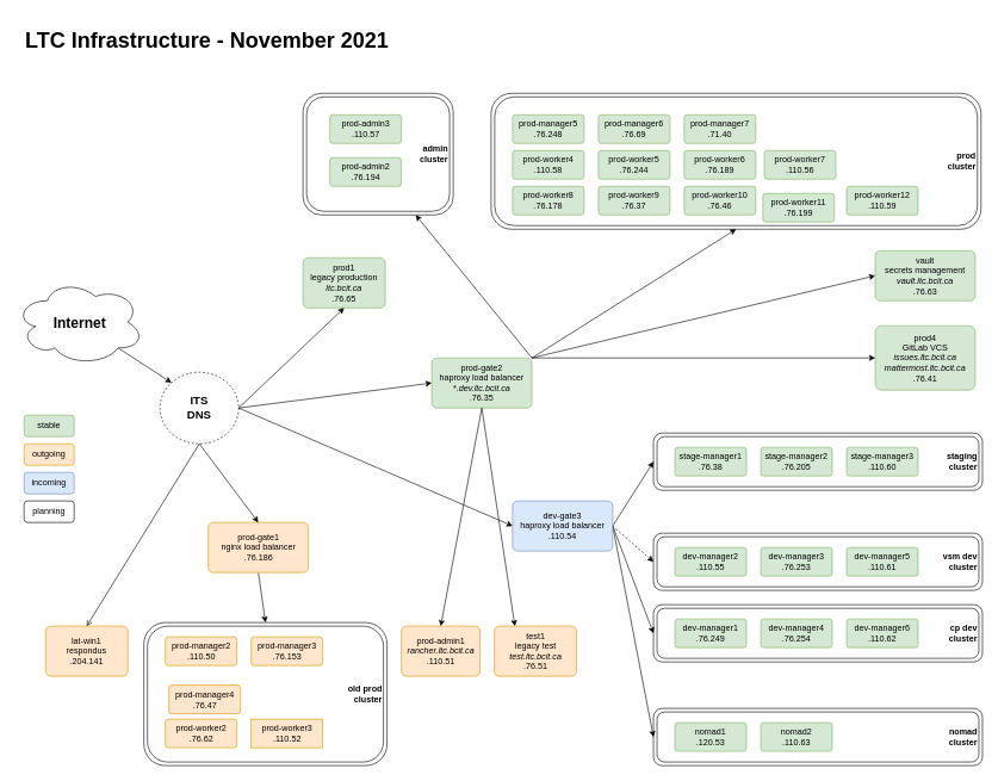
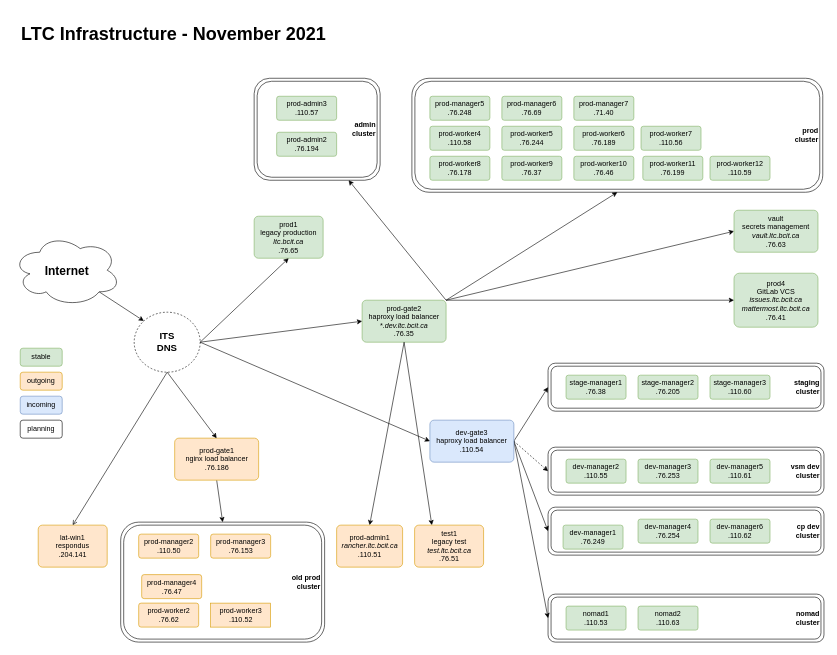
  <mxCell id="0" />
  <mxCell id="1" parent="0" />
  <mxCell id="2" value="&lt;b&gt;cp dev&lt;br&gt;cluster&lt;/b&gt;" style="shape=ext;margin=3;double=1;whiteSpace=wrap;html=1;align=right;fillColor=none;rounded=1;" parent="1" vertex="1"><mxGeometry x="913" y="845" width="460" height="80" as="geometry" /></mxCell>
  <mxCell id="3" value="&lt;b&gt;vsm dev&lt;br&gt;cluster&lt;/b&gt;" style="shape=ext;margin=3;double=1;whiteSpace=wrap;html=1;align=right;fillColor=none;rounded=1;" parent="1" vertex="1"><mxGeometry x="913" y="745" width="460" height="80" as="geometry" /></mxCell>
  <mxCell id="4" value="&lt;b&gt;prod&lt;br&gt;cluster&lt;/b&gt;" style="shape=ext;margin=3;double=1;whiteSpace=wrap;html=1;align=right;fillColor=none;rounded=1;" parent="1" vertex="1"><mxGeometry x="686" y="130" width="685" height="190" as="geometry" /></mxCell>
  <mxCell id="5" value="&lt;b&gt;staging&lt;br&gt;cluster&lt;/b&gt;" style="shape=ext;margin=3;double=1;whiteSpace=wrap;html=1;align=right;fillColor=none;rounded=1;" parent="1" vertex="1"><mxGeometry x="913" y="605" width="460" height="80" as="geometry" /></mxCell>
  <mxCell id="6" style="rounded=0;orthogonalLoop=1;jettySize=auto;html=1;exitX=0.8;exitY=0.8;exitDx=0;exitDy=0;exitPerimeter=0;entryX=0;entryY=0;entryDx=0;entryDy=0;" parent="1" source="7" target="57" edge="1"><mxGeometry relative="1" as="geometry"><mxPoint x="263" y="445" as="targetPoint" /></mxGeometry></mxCell>
  <mxCell id="7" value="&lt;b&gt;&lt;font style=&quot;font-size: 20px&quot;&gt;Internet&lt;/font&gt;&lt;/b&gt;" style="ellipse;shape=cloud;whiteSpace=wrap;html=1;align=center;" parent="1" vertex="1"><mxGeometry x="20.5" y="390" width="180" height="120" as="geometry" /></mxCell>
  <mxCell id="8" style="edgeStyle=none;orthogonalLoop=1;jettySize=auto;html=1;exitX=1;exitY=0;exitDx=0;exitDy=0;entryX=0.75;entryY=1;entryDx=0;entryDy=0;" parent="1" source="12" target="32" edge="1"><mxGeometry relative="1" as="geometry" /></mxCell>
  <mxCell id="9" style="edgeStyle=none;orthogonalLoop=1;jettySize=auto;html=1;exitX=1;exitY=0;exitDx=0;exitDy=0;entryX=0.5;entryY=1;entryDx=0;entryDy=0;" parent="1" source="12" target="4" edge="1"><mxGeometry relative="1" as="geometry" /></mxCell>
  <mxCell id="10" style="edgeStyle=none;orthogonalLoop=1;jettySize=auto;html=1;exitX=1;exitY=0.5;exitDx=0;exitDy=0;entryX=0;entryY=0.5;entryDx=0;entryDy=0;" parent="1" source="16" target="5" edge="1"><mxGeometry relative="1" as="geometry" /></mxCell>
  <mxCell id="11" style="edgeStyle=none;orthogonalLoop=1;jettySize=auto;html=1;exitX=1;exitY=0;exitDx=0;exitDy=0;entryX=0;entryY=0.5;entryDx=0;entryDy=0;" parent="1" source="12" target="31" edge="1"><mxGeometry relative="1" as="geometry" /></mxCell>
  <mxCell id="12" value="prod-gate2&lt;br&gt;haproxy load balancer&lt;br&gt;&lt;i&gt;*.dev.ltc.bcit.ca&lt;br&gt;&lt;/i&gt;.76.35" style="rounded=1;arcSize=10;whiteSpace=wrap;html=1;align=center;fillColor=#d5e8d4;strokeColor=#82b366;" parent="1" vertex="1"><mxGeometry y="500" width="140" height="70" as="geometry" x="603" /></mxCell>
  <mxCell id="13" style="edgeStyle=none;orthogonalLoop=1;jettySize=auto;html=1;exitX=1;exitY=0.5;exitDx=0;exitDy=0;entryX=0;entryY=0.5;entryDx=0;entryDy=0;dashed=1;" parent="1" source="16" target="3" edge="1"><mxGeometry relative="1" as="geometry" /></mxCell>
  <mxCell id="14" style="edgeStyle=none;orthogonalLoop=1;jettySize=auto;html=1;exitX=1;exitY=0.5;exitDx=0;exitDy=0;entryX=0;entryY=0.5;entryDx=0;entryDy=0;" parent="1" source="16" target="2" edge="1"><mxGeometry relative="1" as="geometry" /></mxCell>
  <mxCell id="15" style="edgeStyle=none;orthogonalLoop=1;jettySize=auto;html=1;exitX=1;exitY=0.5;exitDx=0;exitDy=0;entryX=0;entryY=0.5;entryDx=0;entryDy=0;" parent="1" source="16" target="37" edge="1"><mxGeometry relative="1" as="geometry" /></mxCell>
  <mxCell id="16" value="dev-gate3&lt;br&gt;haproxy load balancer&lt;br&gt;.110.54" style="rounded=1;arcSize=10;whiteSpace=wrap;html=1;align=center;fillColor=#dae8fc;strokeColor=#6c8ebf;" parent="1" vertex="1"><mxGeometry x="716" y="700" width="140" height="70" as="geometry" /></mxCell>
  <mxCell id="17" value="prod-manager5&lt;br&gt;.76.248" style="rounded=1;arcSize=10;whiteSpace=wrap;html=1;align=center;fillColor=#d5e8d4;strokeColor=#82b366;" parent="1" vertex="1"><mxGeometry x="716" y="160" width="100" height="40" as="geometry" /></mxCell>
  <mxCell id="18" value="prod-manager6&lt;br&gt;.76.69" style="rounded=1;arcSize=10;whiteSpace=wrap;html=1;align=center;fillColor=#d5e8d4;strokeColor=#82b366;" parent="1" vertex="1"><mxGeometry x="836" y="160" width="100" height="40" as="geometry" /></mxCell>
  <mxCell id="19" value="prod-manager7&lt;br&gt;.71.40" style="rounded=1;arcSize=10;whiteSpace=wrap;html=1;align=center;fillColor=#d5e8d4;strokeColor=#82b366;" parent="1" vertex="1"><mxGeometry x="956" y="160" width="100" height="40" as="geometry" /></mxCell>
  <mxCell id="20" value="prod-worker5&lt;br&gt;.76.244" style="rounded=1;arcSize=10;whiteSpace=wrap;html=1;align=center;fillColor=#d5e8d4;strokeColor=#82b366;" parent="1" vertex="1"><mxGeometry x="836" y="210" width="100" height="40" as="geometry" /></mxCell>
  <mxCell id="21" value="prod-worker7&lt;br&gt;.110.56" style="rounded=1;arcSize=10;whiteSpace=wrap;html=1;align=center;fillColor=#d5e8d4;strokeColor=#82b366;" parent="1" vertex="1"><mxGeometry x="1068" y="210" width="100" height="40" as="geometry" /></mxCell>
  <mxCell id="22" value="prod-worker10&lt;br&gt;.76.46" style="rounded=1;arcSize=10;whiteSpace=wrap;html=1;align=center;fillColor=#d5e8d4;strokeColor=#82b366;" parent="1" vertex="1"><mxGeometry x="956" y="260" width="100" height="40" as="geometry" /></mxCell>
- <mxCell id="23" value="prod-worker11&lt;br&gt;.76.199" style="rounded=1;arcSize=10;whiteSpace=wrap;html=1;align=center;fillColor=#d5e8d4;strokeColor=#82b366;" parent="1" vertex="1"><mxGeometry x="1066" y="270" width="100" height="40" as="geometry" /></mxCell>
+ <mxCell id="23" value="prod-worker11&lt;br&gt;.76.199" style="rounded=1;arcSize=10;whiteSpace=wrap;html=1;align=center;fillColor=#d5e8d4;strokeColor=#82b366;" parent="1" vertex="1"><mxGeometry x="1071" y="260" width="100" height="40" as="geometry" /></mxCell>
  <mxCell id="24" value="stage-manager1&lt;br&gt;.76.38" style="rounded=1;arcSize=10;whiteSpace=wrap;html=1;align=center;fillColor=#d5e8d4;strokeColor=#82b366;" parent="1" vertex="1"><mxGeometry x="943" y="625" width="100" height="40" as="geometry" /></mxCell>
  <mxCell id="25" value="stage-manager2&lt;br&gt;.76.205" style="rounded=1;arcSize=10;whiteSpace=wrap;html=1;align=center;fillColor=#d5e8d4;strokeColor=#82b366;" parent="1" vertex="1"><mxGeometry x="1063" y="625" width="100" height="40" as="geometry" /></mxCell>
  <mxCell id="26" value="dev-manager2&lt;br&gt;.110.55" style="rounded=1;arcSize=10;whiteSpace=wrap;html=1;align=center;fillColor=#d5e8d4;strokeColor=#82b366;" parent="1" vertex="1"><mxGeometry x="943" y="765" width="100" height="40" as="geometry" /></mxCell>
  <mxCell id="27" value="dev-manager3&lt;br&gt;.76.253" style="rounded=1;arcSize=10;whiteSpace=wrap;html=1;align=center;fillColor=#d5e8d4;strokeColor=#82b366;" parent="1" vertex="1"><mxGeometry x="1063" y="765" width="100" height="40" as="geometry" /></mxCell>
- <mxCell id="28" value="dev-manager1&lt;br&gt;.76.249" style="rounded=1;arcSize=10;whiteSpace=wrap;html=1;align=center;fillColor=#d5e8d4;strokeColor=#82b366;" parent="1" vertex="1"><mxGeometry x="943" y="865" width="100" height="40" as="geometry" /></mxCell>
+ <mxCell id="28" value="dev-manager1&lt;br&gt;.76.249" style="rounded=1;arcSize=10;whiteSpace=wrap;html=1;align=center;fillColor=#d5e8d4;strokeColor=#82b366;" parent="1" vertex="1"><mxGeometry x="938" y="875" width="100" height="40" as="geometry" /></mxCell>
  <mxCell id="29" value="dev-manager4&lt;br&gt;.76.254" style="rounded=1;arcSize=10;whiteSpace=wrap;html=1;align=center;fillColor=#d5e8d4;strokeColor=#82b366;" parent="1" vertex="1"><mxGeometry x="1063" y="865" width="100" height="40" as="geometry" /></mxCell>
  <mxCell id="30" value="prod4&lt;br&gt;GitLab VCS&lt;br&gt;&lt;i&gt;issues.ltc.bcit.ca&lt;br&gt;mattermost.ltc.bcit.ca&lt;br&gt;&lt;/i&gt;.76.41" style="rounded=1;arcSize=10;whiteSpace=wrap;html=1;align=center;fillColor=#d5e8d4;strokeColor=#82b366;" parent="1" vertex="1"><mxGeometry x="1223" y="455" width="140" height="90" as="geometry" /></mxCell>
  <mxCell id="31" value="vault&lt;br&gt;secrets management&lt;br&gt;&lt;i&gt;vault.ltc.bcit.ca&lt;br&gt;&lt;/i&gt;.76.63" style="rounded=1;arcSize=10;whiteSpace=wrap;html=1;align=center;fillColor=#d5e8d4;strokeColor=#82b366;" parent="1" vertex="1"><mxGeometry x="1223" y="350" width="140" height="70" as="geometry" /></mxCell>
  <mxCell id="32" value="&lt;b&gt;admin&lt;br&gt;cluster&lt;/b&gt;" style="shape=ext;margin=3;double=1;whiteSpace=wrap;html=1;align=right;fillColor=none;rounded=1;" parent="1" vertex="1"><mxGeometry x="423" y="130" width="210" height="170" as="geometry" /></mxCell>
  <mxCell id="33" value="prod-admin2&lt;i&gt;&lt;br&gt;&lt;/i&gt;.76.194" style="rounded=1;arcSize=10;whiteSpace=wrap;html=1;align=center;fillColor=#d5e8d4;strokeColor=#82b366;" parent="1" vertex="1"><mxGeometry x="460.5" y="220" width="100" height="40" as="geometry" /></mxCell>
  <mxCell id="34" value="prod-worker6&lt;br&gt;.76.189" style="rounded=1;arcSize=10;whiteSpace=wrap;html=1;align=center;fillColor=#d5e8d4;strokeColor=#82b366;" parent="1" vertex="1"><mxGeometry x="956" y="210" width="100" height="40" as="geometry" /></mxCell>
  <mxCell id="35" value="prod-worker8&lt;br&gt;.76.178" style="rounded=1;arcSize=10;whiteSpace=wrap;html=1;align=center;fillColor=#d5e8d4;strokeColor=#82b366;" parent="1" vertex="1"><mxGeometry x="716" y="260" width="100" height="40" as="geometry" /></mxCell>
  <mxCell id="36" value="prod-worker9&lt;br&gt;.76.37" style="rounded=1;arcSize=10;whiteSpace=wrap;html=1;align=center;fillColor=#d5e8d4;strokeColor=#82b366;" parent="1" vertex="1"><mxGeometry x="836" y="260" width="100" height="40" as="geometry" /></mxCell>
  <mxCell id="37" value="&lt;b&gt;nomad&lt;br&gt;cluster&lt;/b&gt;" style="shape=ext;margin=3;double=1;whiteSpace=wrap;html=1;align=right;fillColor=none;rounded=1;" parent="1" vertex="1"><mxGeometry x="913" y="990" width="460" height="80" as="geometry" /></mxCell>
- <mxCell id="38" value="nomad1&lt;br&gt;.120.53" style="rounded=1;arcSize=10;whiteSpace=wrap;html=1;align=center;fillColor=#d5e8d4;strokeColor=#82b366;" parent="1" vertex="1"><mxGeometry x="943" y="1010" width="100" height="40" as="geometry" /></mxCell>
+ <mxCell id="38" value="nomad1&lt;br&gt;.110.53" style="rounded=1;arcSize=10;whiteSpace=wrap;html=1;align=center;fillColor=#d5e8d4;strokeColor=#82b366;" parent="1" vertex="1"><mxGeometry x="943" y="1010" width="100" height="40" as="geometry" /></mxCell>
  <mxCell id="39" style="edgeStyle=none;orthogonalLoop=1;jettySize=auto;html=1;exitX=0.5;exitY=1;exitDx=0;exitDy=0;strokeWidth=1;strokeColor=#000000;" parent="1" source="41" edge="1"><mxGeometry relative="1" as="geometry"><mxPoint x="370.5" y="870" as="targetPoint" /></mxGeometry></mxCell>
  <mxCell id="40" style="edgeStyle=none;orthogonalLoop=1;jettySize=auto;html=1;entryX=0.5;entryY=0;entryDx=0;entryDy=0;exitX=0.5;exitY=1;exitDx=0;exitDy=0;" parent="1" source="12" target="48" edge="1"><mxGeometry relative="1" as="geometry"><mxPoint x="755.5" y="980" as="targetPoint" /><mxPoint x="433" y="770" as="sourcePoint" /></mxGeometry></mxCell>
  <mxCell id="41" value="prod-gate1&lt;br&gt;nginx load balancer&lt;br&gt;.76.186" style="rounded=1;arcSize=10;whiteSpace=wrap;html=1;align=center;fillColor=#ffe6cc;strokeColor=#d79b00;" parent="1" vertex="1"><mxGeometry x="290.5" y="730" width="140" height="70" as="geometry" /></mxCell>
  <mxCell id="42" value="&lt;b&gt;old prod&lt;br&gt;cluster&lt;/b&gt;" style="shape=ext;margin=3;double=1;whiteSpace=wrap;html=1;align=right;fillColor=none;rounded=1;" parent="1" vertex="1"><mxGeometry x="200.5" y="870" width="340" height="200" as="geometry" /></mxCell>
  <mxCell id="43" value="prod-manager2&lt;br&gt;.110.50" style="rounded=1;arcSize=10;whiteSpace=wrap;html=1;align=center;fillColor=#ffe6cc;strokeColor=#d79b00;" parent="1" vertex="1"><mxGeometry x="230.5" y="890" width="100" height="40" as="geometry" /></mxCell>
  <mxCell id="44" value="prod-manager3&lt;br&gt;.76.153" style="rounded=1;arcSize=10;whiteSpace=wrap;html=1;align=center;fillColor=#ffe6cc;strokeColor=#d79b00;" parent="1" vertex="1"><mxGeometry x="350.5" y="890" width="100" height="40" as="geometry" /></mxCell>
  <mxCell id="45" value="prod-manager4&lt;br&gt;.76.47" style="rounded=1;arcSize=10;whiteSpace=wrap;html=1;align=center;fillColor=#ffe6cc;strokeColor=#d79b00;" parent="1" vertex="1"><mxGeometry x="235.5" y="957.5" width="100" height="40" as="geometry" /></mxCell>
  <mxCell id="46" value="prod-worker2&lt;br&gt;.76.62" style="rounded=1;arcSize=10;whiteSpace=wrap;html=1;align=center;fillColor=#ffe6cc;strokeColor=#d79b00;" parent="1" vertex="1"><mxGeometry x="230.5" y="1005" width="100" height="40" as="geometry" /></mxCell>
  <mxCell id="47" value="prod-worker3&lt;br&gt;.110.52" style="arcSize=10;whiteSpace=wrap;html=1;align=center;fillColor=#ffe6cc;strokeColor=#d79b00;rounded=0;" parent="1" vertex="1"><mxGeometry x="350.5" y="1005" width="100" height="40" as="geometry" /></mxCell>
  <mxCell id="48" value="prod-admin1&lt;br&gt;&lt;i&gt;rancher.ltc.bcit.ca&lt;br&gt;&lt;/i&gt;.110.51" style="rounded=1;arcSize=10;whiteSpace=wrap;html=1;align=center;verticalAlign=middle;fillColor=#ffe6cc;strokeColor=#d79b00;" parent="1" vertex="1"><mxGeometry x="560.5" y="875" width="110" height="70" as="geometry" /></mxCell>
  <mxCell id="49" value="lat-win1&lt;br&gt;respondus&lt;br&gt;.204.141" style="rounded=1;arcSize=10;whiteSpace=wrap;html=1;align=center;fillColor=#ffe6cc;strokeColor=#d79b00;" parent="1" vertex="1"><mxGeometry x="63" y="875" width="115" height="70" as="geometry" /></mxCell>
  <mxCell id="50" value="prod1&lt;br&gt;legacy production&lt;br&gt;&lt;i&gt;ltc.bcit.ca&lt;br&gt;&lt;/i&gt;.76.65" style="rounded=1;arcSize=10;whiteSpace=wrap;html=1;align=center;fillColor=#d5e8d4;strokeColor=#82b366;" parent="1" vertex="1"><mxGeometry x="423" y="360" width="115" height="70" as="geometry" /></mxCell>
  <mxCell id="51" style="edgeStyle=none;orthogonalLoop=1;jettySize=auto;html=1;entryX=0;entryY=0.5;entryDx=0;entryDy=0;exitX=1;exitY=0.5;exitDx=0;exitDy=0;strokeWidth=1;strokeColor=#000000;" parent="1" source="57" target="12" edge="1"><mxGeometry relative="1" as="geometry"><mxPoint x="423" y="500" as="sourcePoint" /><mxPoint x="606.98" y="412.03" as="targetPoint" /></mxGeometry></mxCell>
  <mxCell id="52" style="edgeStyle=none;orthogonalLoop=1;jettySize=auto;html=1;exitX=1;exitY=0.5;exitDx=0;exitDy=0;" parent="1" source="57" edge="1"><mxGeometry relative="1" as="geometry"><mxPoint x="716" y="735" as="targetPoint" /></mxGeometry></mxCell>
  <mxCell id="53" style="edgeStyle=none;orthogonalLoop=1;jettySize=auto;html=1;entryX=0.5;entryY=1;entryDx=0;entryDy=0;exitX=1;exitY=0.5;exitDx=0;exitDy=0;" parent="1" source="57" target="50" edge="1"><mxGeometry relative="1" as="geometry"><mxPoint x="683" y="400" as="sourcePoint" /><mxPoint x="1173" y="445" as="targetPoint" /></mxGeometry></mxCell>
  <mxCell id="54" style="edgeStyle=none;orthogonalLoop=1;jettySize=auto;html=1;entryX=0.25;entryY=0;entryDx=0;entryDy=0;" parent="1" target="58" edge="1"><mxGeometry relative="1" as="geometry"><mxPoint x="673" y="570" as="sourcePoint" /></mxGeometry></mxCell>
  <mxCell id="55" style="edgeStyle=none;orthogonalLoop=1;jettySize=auto;html=1;exitX=0.5;exitY=1;exitDx=0;exitDy=0;entryX=0.5;entryY=0;entryDx=0;entryDy=0;endArrow=open;" parent="1" source="57" target="49" edge="1"><mxGeometry relative="1" as="geometry" /></mxCell>
  <mxCell id="56" style="edgeStyle=none;orthogonalLoop=1;jettySize=auto;html=1;entryX=0;entryY=0.5;entryDx=0;entryDy=0;exitX=1;exitY=0;exitDx=0;exitDy=0;" parent="1" source="12" target="30" edge="1"><mxGeometry relative="1" as="geometry"><mxPoint x="503" y="610" as="sourcePoint" /></mxGeometry></mxCell>
  <mxCell id="57" value="&lt;b style=&quot;font-size: 16px&quot;&gt;ITS&lt;br&gt;DNS&lt;/b&gt;" style="ellipse;whiteSpace=wrap;html=1;align=center;dashed=1;rounded=1;fillColor=none;" parent="1" vertex="1"><mxGeometry x="223" y="520" width="110" height="100" as="geometry" /></mxCell>
  <mxCell id="58" value="test1&lt;br&gt;legacy test&lt;br&gt;&lt;i&gt;test.ltc.bcit.ca&lt;br&gt;&lt;/i&gt;.76.51" style="rounded=1;arcSize=10;whiteSpace=wrap;html=1;align=center;fillColor=#ffe6cc;strokeColor=#d79b00;" parent="1" vertex="1"><mxGeometry x="690.5" y="875" width="115" height="70" as="geometry" /></mxCell>
  <mxCell id="59" value="prod-admin3&lt;br&gt;.110.57" style="rounded=1;arcSize=10;whiteSpace=wrap;html=1;align=center;fillColor=#d5e8d4;strokeColor=#82b366;" parent="1" vertex="1"><mxGeometry x="460.5" y="160" width="100" height="40" as="geometry" /></mxCell>
  <mxCell id="60" value="stage-manager3&lt;br&gt;.110.60" style="rounded=1;arcSize=10;whiteSpace=wrap;html=1;align=center;fillColor=#d5e8d4;strokeColor=#82b366;" parent="1" vertex="1"><mxGeometry x="1183" y="625" width="100" height="40" as="geometry" /></mxCell>
  <mxCell id="61" value="nomad2&lt;br&gt;.110.63" style="rounded=1;arcSize=10;whiteSpace=wrap;html=1;align=center;fillColor=#d5e8d4;strokeColor=#82b366;" parent="1" vertex="1"><mxGeometry x="1063" y="1010" width="100" height="40" as="geometry" /></mxCell>
  <mxCell id="62" value="prod-worker12&lt;br&gt;.110.59" style="rounded=1;arcSize=10;whiteSpace=wrap;html=1;align=center;fillColor=#d5e8d4;strokeColor=#82b366;" parent="1" vertex="1"><mxGeometry x="1183" y="260" width="100" height="40" as="geometry" /></mxCell>
  <mxCell id="63" value="prod-worker4&lt;br&gt;.110.58" style="rounded=1;arcSize=10;whiteSpace=wrap;html=1;align=center;fillColor=#d5e8d4;strokeColor=#82b366;" parent="1" vertex="1"><mxGeometry x="716" y="210" width="100" height="40" as="geometry" /></mxCell>
  <mxCell id="64" value="outgoing" style="whiteSpace=wrap;html=1;align=center;rounded=1;fillColor=#ffe6cc;strokeColor=#d79b00;" parent="1" vertex="1"><mxGeometry x="33" y="620" width="70" height="30" as="geometry" /></mxCell>
  <mxCell id="65" value="stable" style="whiteSpace=wrap;html=1;align=center;rounded=1;fillColor=#d5e8d4;strokeColor=#82b366;" parent="1" vertex="1"><mxGeometry x="33" y="580" width="70" height="30" as="geometry" /></mxCell>
  <mxCell id="66" value="incoming" style="whiteSpace=wrap;html=1;align=center;rounded=1;fillColor=#dae8fc;strokeColor=#6c8ebf;" parent="1" vertex="1"><mxGeometry x="33" y="660" width="70" height="30" as="geometry" /></mxCell>
  <mxCell id="67" value="planning" style="whiteSpace=wrap;html=1;align=center;rounded=1;" parent="1" vertex="1"><mxGeometry x="33" y="700" width="70" height="30" as="geometry" /></mxCell>
  <mxCell id="68" value="&lt;font style=&quot;font-size: 30px&quot;&gt;&lt;b&gt;LTC Infrastructure - November 2021&lt;/b&gt;&lt;/font&gt;" style="text;html=1;strokeColor=none;fillColor=none;align=left;verticalAlign=middle;whiteSpace=wrap;rounded=0;" parent="1" vertex="1"><mxGeometry x="33" y="20" width="700" height="70" as="geometry" /></mxCell>
  <mxCell id="69" value="dev-manager5&lt;br&gt;.110.61" style="rounded=1;arcSize=10;whiteSpace=wrap;html=1;align=center;fillColor=#d5e8d4;strokeColor=#82b366;" parent="1" vertex="1"><mxGeometry x="1183" y="765" width="100" height="40" as="geometry" /></mxCell>
  <mxCell id="70" value="dev-manager6&lt;br&gt;.110.62" style="rounded=1;arcSize=10;whiteSpace=wrap;html=1;align=center;fillColor=#d5e8d4;strokeColor=#82b366;" parent="1" vertex="1"><mxGeometry x="1183" y="865" width="100" height="40" as="geometry" /></mxCell>
  <mxCell id="71" style="edgeStyle=none;orthogonalLoop=1;jettySize=auto;html=1;exitX=0.5;exitY=1;exitDx=0;exitDy=0;strokeWidth=1;strokeColor=#000000;entryX=0.5;entryY=0;entryDx=0;entryDy=0;" parent="1" source="57" target="41" edge="1"><mxGeometry relative="1" as="geometry"><mxPoint x="440.5" y="645" as="sourcePoint" /><mxPoint x="450.5" y="715" as="targetPoint" /></mxGeometry></mxCell>
